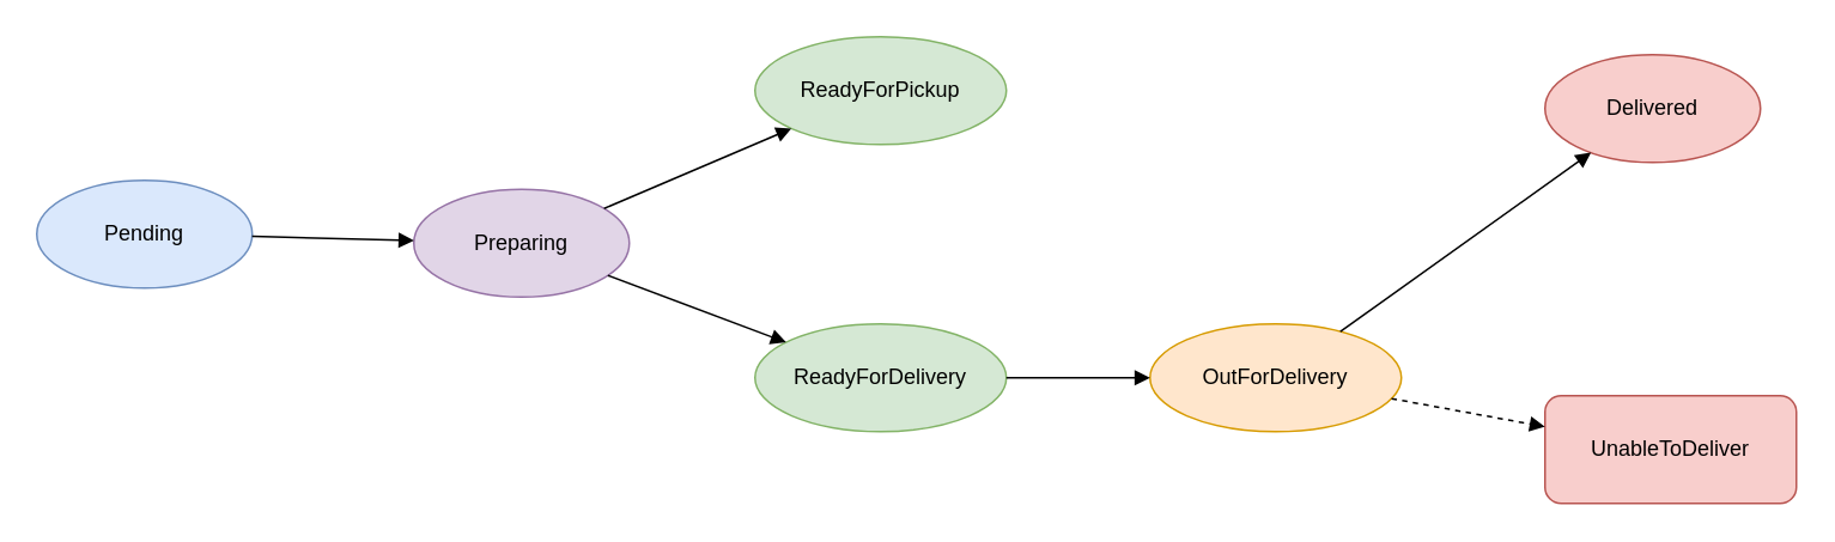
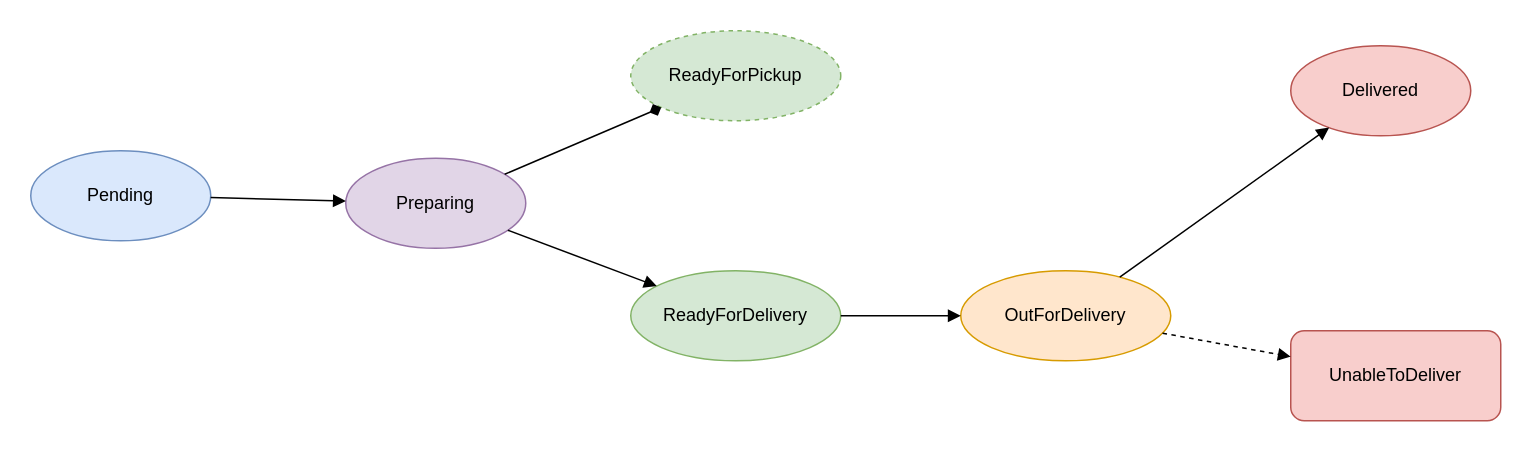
  <mxCell id="0" />
  <mxCell id="1" parent="0" />
  <mxCell id="2" value="Pending" style="ellipse;whiteSpace=wrap;html=1;fillColor=#dae8fc;strokeColor=#6c8ebf;" vertex="1" parent="1"><mxGeometry x="20" y="100" width="120" height="60" as="geometry" /></mxCell>
  <mxCell id="3" value="Preparing" style="ellipse;whiteSpace=wrap;html=1;fillColor=#e1d5e7;strokeColor=#9673a6;" vertex="1" parent="1"><mxGeometry x="230" y="105" width="120" height="60" as="geometry" /></mxCell>
- <mxCell id="4" value="ReadyForPickup" style="ellipse;whiteSpace=wrap;html=1;fillColor=#d5e8d4;strokeColor=#82b366;" vertex="1" parent="1"><mxGeometry x="420" y="20" width="140" height="60" as="geometry" /></mxCell>
+ <mxCell id="4" value="ReadyForPickup" style="ellipse;whiteSpace=wrap;html=1;fillColor=#d5e8d4;strokeColor=#82b366;dashed=1;" vertex="1" parent="1"><mxGeometry x="420" y="20" width="140" height="60" as="geometry" /></mxCell>
  <mxCell id="5" value="ReadyForDelivery" style="ellipse;whiteSpace=wrap;html=1;fillColor=#d5e8d4;strokeColor=#82b366;" vertex="1" parent="1"><mxGeometry x="420" y="180" width="140" height="60" as="geometry" /></mxCell>
  <mxCell id="6" value="OutForDelivery" style="ellipse;whiteSpace=wrap;html=1;fillColor=#ffe6cc;strokeColor=#d79b00;" vertex="1" parent="1"><mxGeometry x="640" y="180" width="140" height="60" as="geometry" /></mxCell>
  <mxCell id="7" value="Delivered" style="ellipse;whiteSpace=wrap;html=1;fillColor=#f8cecc;strokeColor=#b85450;" vertex="1" parent="1"><mxGeometry x="860" y="30" width="120" height="60" as="geometry" /></mxCell>
  <mxCell id="8" value="UnableToDeliver" style="whiteSpace=wrap;html=1;fillColor=#f8cecc;strokeColor=#b85450;rounded=1;" vertex="1" parent="1"><mxGeometry x="860" y="220" width="140" height="60" as="geometry" /></mxCell>
  <mxCell id="9" style="endArrow=block;html=1;" edge="1" source="2" target="3" parent="1"><mxGeometry relative="1" as="geometry" /></mxCell>
- <mxCell id="10" style="endArrow=block;html=1;" edge="1" source="3" target="4" parent="1"><mxGeometry relative="1" as="geometry" /></mxCell>
+ <mxCell id="10" style="endArrow=diamond;html=1;" edge="1" source="3" target="4" parent="1"><mxGeometry relative="1" as="geometry" /></mxCell>
  <mxCell id="11" style="endArrow=block;html=1;" edge="1" source="3" target="5" parent="1"><mxGeometry relative="1" as="geometry" /></mxCell>
  <mxCell id="12" style="endArrow=block;html=1;" edge="1" source="5" target="6" parent="1"><mxGeometry relative="1" as="geometry" /></mxCell>
  <mxCell id="13" style="endArrow=block;html=1;" edge="1" source="6" target="7" parent="1"><mxGeometry relative="1" as="geometry" /></mxCell>
  <mxCell id="14" style="endArrow=block;html=1;dashed=1;" edge="1" source="6" target="8" parent="1"><mxGeometry relative="1" as="geometry" /></mxCell>
